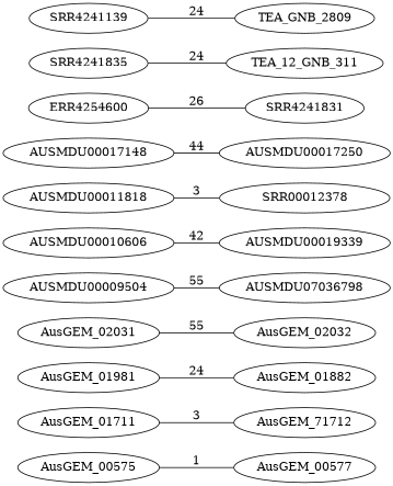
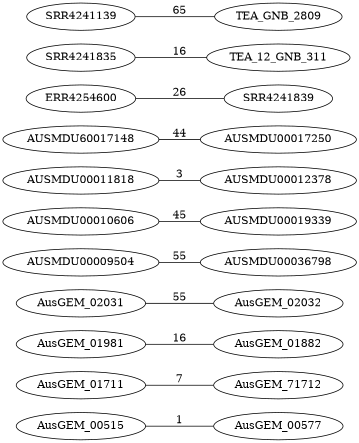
  graph {
    rankdir=LR
-   AusGEM_00575
+   AusGEM_00575 [label=AusGEM_00515]
    AusGEM_00577
    n3 [label=AusGEM_71712]
    AusGEM_01711
    n5 [label=AusGEM_01882]
    AusGEM_01981
    AusGEM_02031
    AusGEM_02032
    AUSMDU00009504
-   AUSMDU00036798 [label=AUSMDU07036798]
+   AUSMDU00036798
    AUSMDU00010606
    AUSMDU00019339
    AUSMDU00011818
-   AUSMDU00012378 [label=SRR00012378]
-   AUSMDU00017148
+   AUSMDU00012378
+   AUSMDU00017148 [label=AUSMDU60017148]
    AUSMDU00017250
    ERR4254600
-   SRR4241831
+   SRR4241831 [label=SRR4241839]
    SRR4241835
    TEA_12_GNB_311
    n21 [label=SRR4241139]
    TEA_GNB_2809
    AusGEM_00575 -- AusGEM_00577 [label=1 weight=3.97]
-   AusGEM_01711 -- n3 [label=3 weight=3.79]
-   AusGEM_01981 -- n5 [label=24 weight=3.52]
+   AusGEM_01711 -- n3 [label=7 weight=3.79]
+   AusGEM_01981 -- n5 [label=16 weight=3.52]
    AusGEM_02031 -- AusGEM_02032 [label=55 weight=3.7]
    AUSMDU00009504 -- AUSMDU00036798 [label=55 weight=2.35]
-   AUSMDU00010606 -- AUSMDU00019339 [label=42 weight=2.65]
+   AUSMDU00010606 -- AUSMDU00019339 [label=45 weight=2.65]
    AUSMDU00011818 -- AUSMDU00012378 [label=3 weight=3.43]
    AUSMDU00017148 -- AUSMDU00017250 [label=44 weight=2.68]
    ERR4254600 -- SRR4241831 [label=26 weight=3.22]
-   SRR4241835 -- TEA_12_GNB_311 [label=24 weight=3.28]
-   n21 -- TEA_GNB_2809 [label=24 weight=2.05]
+   SRR4241835 -- TEA_12_GNB_311 [label=16 weight=3.28]
+   n21 -- TEA_GNB_2809 [label=65 weight=2.05]
  }
